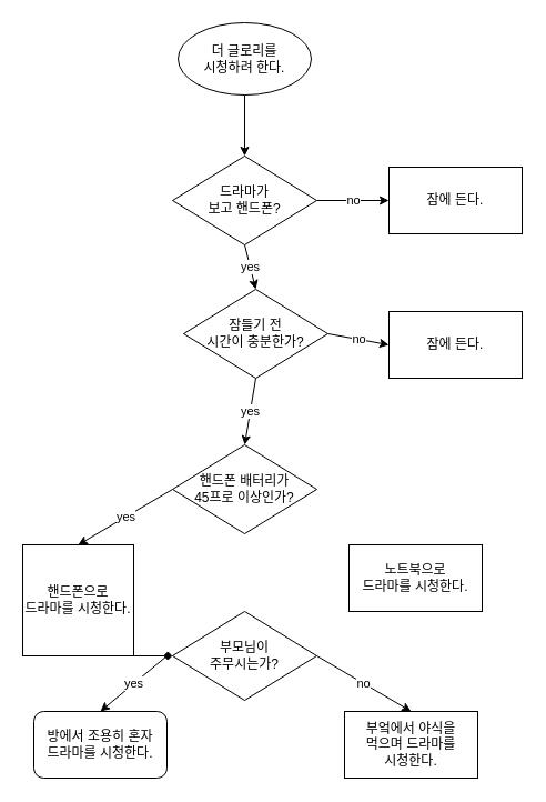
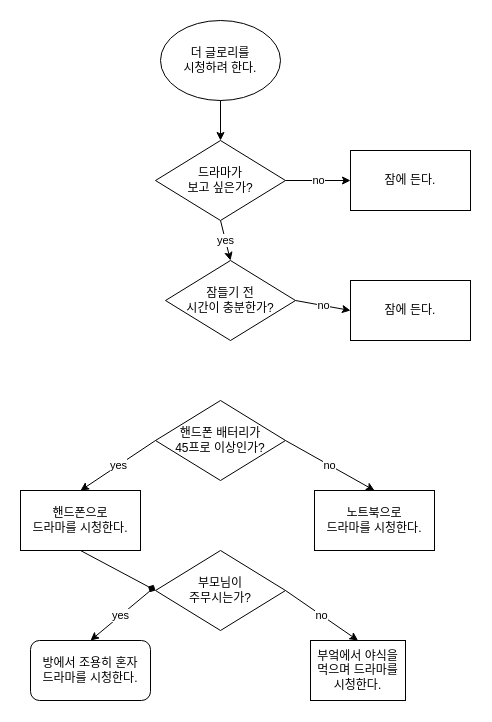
  <mxCell id="0" />
  <mxCell id="1" parent="0" />
- <mxCell id="2" value="더 글로리를&lt;br&gt;시청하려 한다." style="ellipse;whiteSpace=wrap;html=1;" vertex="1" parent="1"><mxGeometry x="160" y="20" width="120" height="65" as="geometry" /></mxCell>
- <mxCell id="3" value="드라마가&lt;br&gt;보고 핸드폰?" style="rhombus;whiteSpace=wrap;html=1;" vertex="1" parent="1"><mxGeometry x="155" y="140" width="130" height="80" as="geometry" /></mxCell>
+ <mxCell id="2" value="더 글로리를&lt;br&gt;시청하려 한다." style="ellipse;whiteSpace=wrap;html=1;" vertex="1" parent="1"><mxGeometry x="160" y="20" width="120" height="80" as="geometry" /></mxCell>
+ <mxCell id="3" value="드라마가&lt;br&gt;보고 싶은가?" style="rhombus;whiteSpace=wrap;html=1;" vertex="1" parent="1"><mxGeometry x="155" y="140" width="130" height="80" as="geometry" /></mxCell>
  <mxCell id="4" value="잠들기 전&lt;br&gt;시간이 충분한가?" style="rhombus;whiteSpace=wrap;html=1;" vertex="1" parent="1"><mxGeometry x="165" y="260" width="130" height="80" as="geometry" /></mxCell>
  <mxCell id="5" value="핸드폰 배터리가&lt;br&gt;45프로 이상인가?" style="rhombus;whiteSpace=wrap;html=1;" vertex="1" parent="1"><mxGeometry x="155" y="400" width="130" height="80" as="geometry" /></mxCell>
  <mxCell id="6" value="부모님이&lt;br&gt;주무시는가?" style="rhombus;whiteSpace=wrap;html=1;" vertex="1" parent="1"><mxGeometry x="155" y="550" width="130" height="80" as="geometry" /></mxCell>
  <mxCell id="7" value="잠에 든다." style="rounded=0;whiteSpace=wrap;html=1;" vertex="1" parent="1"><mxGeometry x="350" y="150" width="120" height="60" as="geometry" /></mxCell>
  <mxCell id="8" value="잠에 든다." style="rounded=0;whiteSpace=wrap;html=1;" vertex="1" parent="1"><mxGeometry x="350" y="280" width="120" height="60" as="geometry" /></mxCell>
  <mxCell id="9" value="" style="endArrow=classic;html=1;exitX=0.5;exitY=1;exitDx=0;exitDy=0;" edge="1" parent="1" source="2" target="3"><mxGeometry width="50" height="50" relative="1" as="geometry"><mxPoint x="250" y="400" as="sourcePoint" /><mxPoint x="300" y="350" as="targetPoint" /></mxGeometry></mxCell>
  <mxCell id="10" value="yes" style="endArrow=classic;html=1;exitX=0.5;exitY=1;exitDx=0;exitDy=0;entryX=0.5;entryY=0;entryDx=0;entryDy=0;" edge="1" parent="1" source="3" target="4"><mxGeometry width="50" height="50" relative="1" as="geometry"><mxPoint x="230" y="110" as="sourcePoint" /><mxPoint x="230" y="150" as="targetPoint" /></mxGeometry></mxCell>
- <mxCell id="11" value="yes" style="endArrow=classic;html=1;entryX=0.5;entryY=0;entryDx=0;entryDy=0;exitX=0.5;exitY=1;exitDx=0;exitDy=0;" edge="1" parent="1" source="4" target="5"><mxGeometry width="50" height="50" relative="1" as="geometry"><mxPoint x="220" y="350" as="sourcePoint" /><mxPoint x="230" y="280" as="targetPoint" /></mxGeometry></mxCell>
  <mxCell id="12" value="yes" style="endArrow=classic;html=1;entryX=0.5;entryY=0;entryDx=0;entryDy=0;exitX=0;exitY=0.5;exitDx=0;exitDy=0;" edge="1" parent="1" source="5" target="15"><mxGeometry width="50" height="50" relative="1" as="geometry"><mxPoint x="230" y="360" as="sourcePoint" /><mxPoint x="230" y="410" as="targetPoint" /></mxGeometry></mxCell>
  <mxCell id="13" value="no" style="endArrow=classic;html=1;entryX=0;entryY=0.5;entryDx=0;entryDy=0;exitX=1;exitY=0.5;exitDx=0;exitDy=0;" edge="1" parent="1" source="3" target="7"><mxGeometry width="50" height="50" relative="1" as="geometry"><mxPoint x="230" y="490" as="sourcePoint" /><mxPoint x="230" y="560" as="targetPoint" /></mxGeometry></mxCell>
  <mxCell id="14" value="no" style="endArrow=classic;html=1;entryX=0;entryY=0.5;entryDx=0;entryDy=0;exitX=1;exitY=0.5;exitDx=0;exitDy=0;" edge="1" parent="1" source="4" target="8"><mxGeometry width="50" height="50" relative="1" as="geometry"><mxPoint x="295" y="190" as="sourcePoint" /><mxPoint x="360" y="190" as="targetPoint" /></mxGeometry></mxCell>
- <mxCell id="15" value="핸드폰으로&lt;br&gt;드라마를 시청한다." style="rounded=0;whiteSpace=wrap;html=1;" vertex="1" parent="1"><mxGeometry x="20" y="490" width="100" height="100" as="geometry" /></mxCell>
+ <mxCell id="15" value="핸드폰으로&lt;br&gt;드라마를 시청한다." style="rounded=0;whiteSpace=wrap;html=1;" vertex="1" parent="1"><mxGeometry x="20" y="490" width="120" height="60" as="geometry" /></mxCell>
  <mxCell id="16" value="노트북으로&lt;br&gt;드라마를 시청한다." style="rounded=0;whiteSpace=wrap;html=1;" vertex="1" parent="1"><mxGeometry x="314" y="490" width="120" height="60" as="geometry" /></mxCell>
  <mxCell id="17" value="방에서 조용히 혼자&lt;br&gt;드라마를 시청한다." style="rounded=1;whiteSpace=wrap;html=1;" vertex="1" parent="1"><mxGeometry x="30" y="640" width="120" height="60" as="geometry" /></mxCell>
- <mxCell id="18" value="부엌에서 야식을&lt;br&gt;먹으며 드라마를&lt;br&gt;시청한다." style="rounded=0;whiteSpace=wrap;html=1;" vertex="1" parent="1"><mxGeometry x="310" y="640" width="120" height="60" as="geometry" /></mxCell>
+ <mxCell id="18" value="부엌에서 야식을&lt;br&gt;먹으며 드라마를&lt;br&gt;시청한다." style="rounded=0;whiteSpace=wrap;html=1;" vertex="1" parent="1"><mxGeometry x="310" y="640" width="95" height="60" as="geometry" /></mxCell>
+ <mxCell id="19" value="no" style="endArrow=classic;html=1;entryX=0.5;entryY=0;entryDx=0;entryDy=0;exitX=1;exitY=0.5;exitDx=0;exitDy=0;" edge="1" parent="1" source="5" target="16"><mxGeometry width="50" height="50" relative="1" as="geometry"><mxPoint x="230" y="490" as="sourcePoint" /><mxPoint x="90" y="500" as="targetPoint" /></mxGeometry></mxCell>
  <mxCell id="20" value="" style="endArrow=diamond;html=1;entryX=0;entryY=0.5;entryDx=0;entryDy=0;exitX=0.5;exitY=1;exitDx=0;exitDy=0;" edge="1" parent="1" source="15" target="6"><mxGeometry width="50" height="50" relative="1" as="geometry"><mxPoint x="230" y="490" as="sourcePoint" /><mxPoint x="90" y="500" as="targetPoint" /></mxGeometry></mxCell>
  <mxCell id="21" value="yes" style="endArrow=classic;html=1;entryX=0.5;entryY=0;entryDx=0;entryDy=0;" edge="1" parent="1" target="17"><mxGeometry width="50" height="50" relative="1" as="geometry"><mxPoint x="150" y="590" as="sourcePoint" /><mxPoint x="165" y="600" as="targetPoint" /></mxGeometry></mxCell>
  <mxCell id="22" value="no" style="endArrow=classic;html=1;entryX=0.5;entryY=0;entryDx=0;entryDy=0;exitX=1;exitY=0.5;exitDx=0;exitDy=0;" edge="1" parent="1" source="6" target="18"><mxGeometry width="50" height="50" relative="1" as="geometry"><mxPoint x="384" y="560" as="sourcePoint" /><mxPoint x="295" y="600" as="targetPoint" /></mxGeometry></mxCell>
